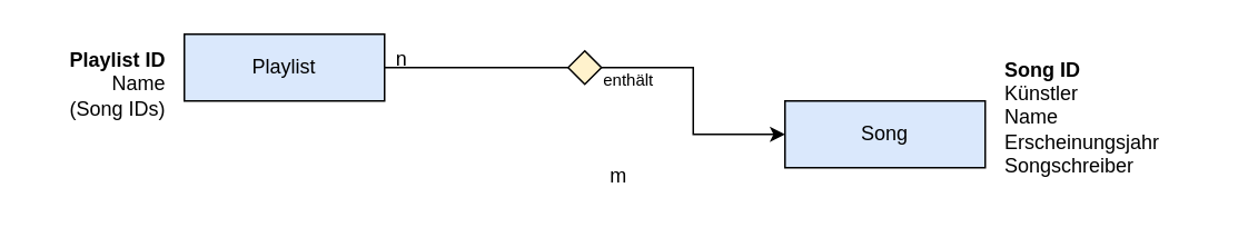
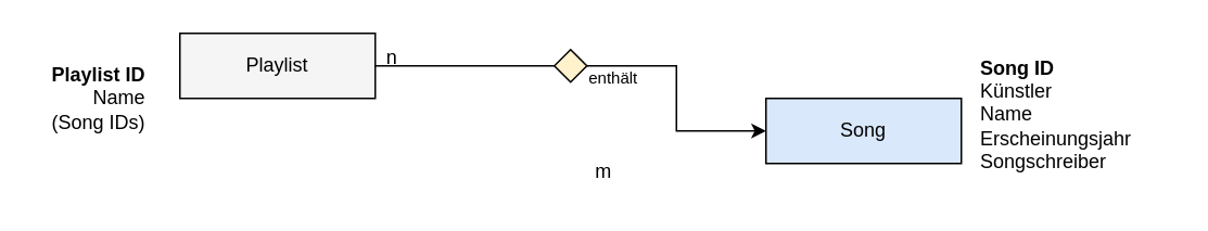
  <mxCell id="0" />
  <mxCell id="1" parent="0" />
  <mxCell id="2" value="Song" style="rounded=0;whiteSpace=wrap;html=1;fillColor=#dae8fc;strokeColor=#000000;" parent="1" vertex="1"><mxGeometry x="470" y="60" width="120" height="40" as="geometry" /></mxCell>
  <mxCell id="3" value="&lt;div&gt;&lt;b&gt;Song ID&lt;/b&gt;&lt;/div&gt;&lt;div&gt;Künstler&lt;/div&gt;&lt;div&gt;Name&lt;/div&gt;&lt;div&gt;Erscheinungsjahr&lt;/div&gt;&lt;div&gt;Songschreiber&lt;br&gt;&lt;/div&gt;" style="text;html=1;align=left;verticalAlign=middle;resizable=0;points=[];autosize=1;strokeColor=none;fillColor=none;" parent="1" vertex="1"><mxGeometry x="600" y="25" width="120" height="90" as="geometry" /></mxCell>
  <mxCell id="4" style="edgeStyle=orthogonalEdgeStyle;rounded=0;orthogonalLoop=1;jettySize=auto;html=1;exitX=1;exitY=0.5;exitDx=0;exitDy=0;entryX=0;entryY=0.5;entryDx=0;entryDy=0;endArrow=none;endFill=0;" parent="1" source="5" target="8" edge="1"><mxGeometry relative="1" as="geometry" /></mxCell>
- <mxCell id="5" value="Playlist" style="rounded=0;whiteSpace=wrap;html=1;fillColor=#dae8fc;strokeColor=#000000;" parent="1" vertex="1"><mxGeometry x="110" y="20" width="120" height="40" as="geometry" /></mxCell>
- <mxCell id="6" value="&lt;div&gt;&lt;b&gt;Playlist ID&lt;/b&gt;&lt;/div&gt;&lt;div&gt;Name&lt;/div&gt;&lt;div&gt;(Song IDs)&lt;br&gt;&lt;/div&gt;" style="text;html=1;align=right;verticalAlign=middle;resizable=0;points=[];autosize=1;strokeColor=none;fillColor=none;" parent="1" vertex="1"><mxGeometry x="20" y="20" width="80" height="60" as="geometry" /></mxCell>
+ <mxCell id="5" value="Playlist" style="rounded=0;whiteSpace=wrap;html=1;fillColor=#f5f5f5;strokeColor=#000000;" parent="1" vertex="1"><mxGeometry x="110" y="20" width="120" height="40" as="geometry" /></mxCell>
+ <mxCell id="6" value="&lt;div&gt;&lt;b&gt;Playlist ID&lt;/b&gt;&lt;/div&gt;&lt;div&gt;Name&lt;/div&gt;&lt;div&gt;(Song IDs)&lt;br&gt;&lt;/div&gt;" style="text;html=1;align=right;verticalAlign=middle;resizable=0;points=[];autosize=1;strokeColor=none;fillColor=none;" parent="1" vertex="1"><mxGeometry x="10" y="30" width="80" height="60" as="geometry" /></mxCell>
  <mxCell id="7" style="edgeStyle=orthogonalEdgeStyle;rounded=0;orthogonalLoop=1;jettySize=auto;html=1;exitX=1;exitY=0.5;exitDx=0;exitDy=0;entryX=0;entryY=0.5;entryDx=0;entryDy=0;" parent="1" source="8" target="2" edge="1"><mxGeometry relative="1" as="geometry" /></mxCell>
  <mxCell id="8" value="" style="rhombus;whiteSpace=wrap;html=1;fillColor=#fff2cc;strokeColor=#000000;" parent="1" vertex="1"><mxGeometry x="340" y="30" width="20" height="20" as="geometry" /></mxCell>
  <mxCell id="9" value="n" style="text;html=1;align=center;verticalAlign=middle;resizable=0;points=[];autosize=1;strokeColor=none;fillColor=none;" parent="1" vertex="1"><mxGeometry x="225" y="20" width="30" height="30" as="geometry" /></mxCell>
  <mxCell id="10" value="m" style="text;html=1;align=center;verticalAlign=middle;resizable=0;points=[];autosize=1;strokeColor=none;fillColor=none;" parent="1" vertex="1"><mxGeometry x="355" y="90" width="30" height="30" as="geometry" /></mxCell>
  <mxCell id="11" value="enthält" style="text;html=1;align=center;verticalAlign=middle;resizable=0;points=[];autosize=1;strokeColor=none;fillColor=none;fontSize=10;" parent="1" vertex="1"><mxGeometry x="351" y="32" width="50" height="30" as="geometry" /></mxCell>
